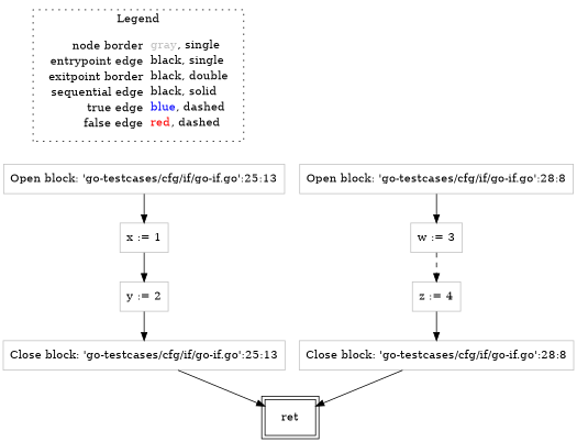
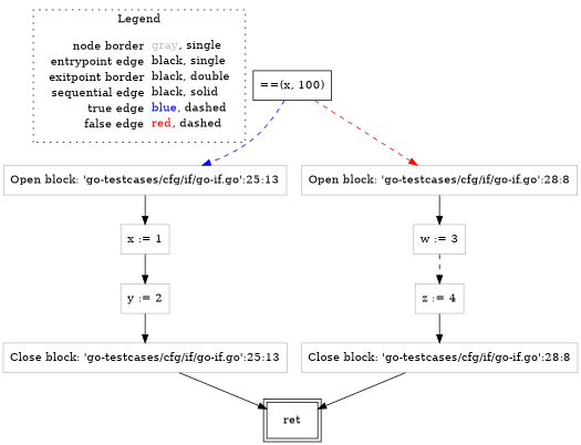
  digraph {
    node [shape=rect color=gray]
    edge [color=black]
    n1 [label=<<table border="0" cellpadding="2" cellspacing="0" cellborder="0"><tr><td align="right">node border&nbsp;</td><td align="left"><font color="gray">gray</font>, single</td></tr><tr><td align="right">entrypoint edge&nbsp;</td><td align="left"><font color="black">black</font>, single</td></tr><tr><td align="right">exitpoint border&nbsp;</td><td align="left"><font color="black">black</font>, double</td></tr><tr><td align="right">sequential edge&nbsp;</td><td align="left"><font color="black">black</font>, solid</td></tr><tr><td align="right">true edge&nbsp;</td><td align="left"><font color="blue">blue</font>, dashed</td></tr><tr><td align="right">false edge&nbsp;</td><td align="left"><font color="red">red</font>, dashed</td></tr></table>> shape=plaintext color=""]
+   n2 [color=black label=<==(x, 100)>]
    n3 [label=<Open block: 'go-testcases/cfg/if/go-if.go':25:13>]
    n4 [label=<Open block: 'go-testcases/cfg/if/go-if.go':28:8>]
    n5 [label=<x := 1>]
    n6 [label=<w := 3>]
    n7 [label=<Close block: 'go-testcases/cfg/if/go-if.go':28:8>]
    n8 [color=black label=<ret> peripheries=2]
    n9 [label=<y := 2>]
    n10 [label=<Close block: 'go-testcases/cfg/if/go-if.go':25:13>]
    n11 [label=<z := 4>]
    subgraph cluster_1 {
      label=Legend
      style=dotted
      n1
    }
+   n2 -> n3 [color=blue style=dashed]
+   n2 -> n4 [color=red style=dashed]
    n3 -> n5
    n4 -> n6
    n5 -> n9
    n6 -> n11 [style=dashed]
    n7 -> n8
    n9 -> n10
    n10 -> n8
    n11 -> n7
  }
